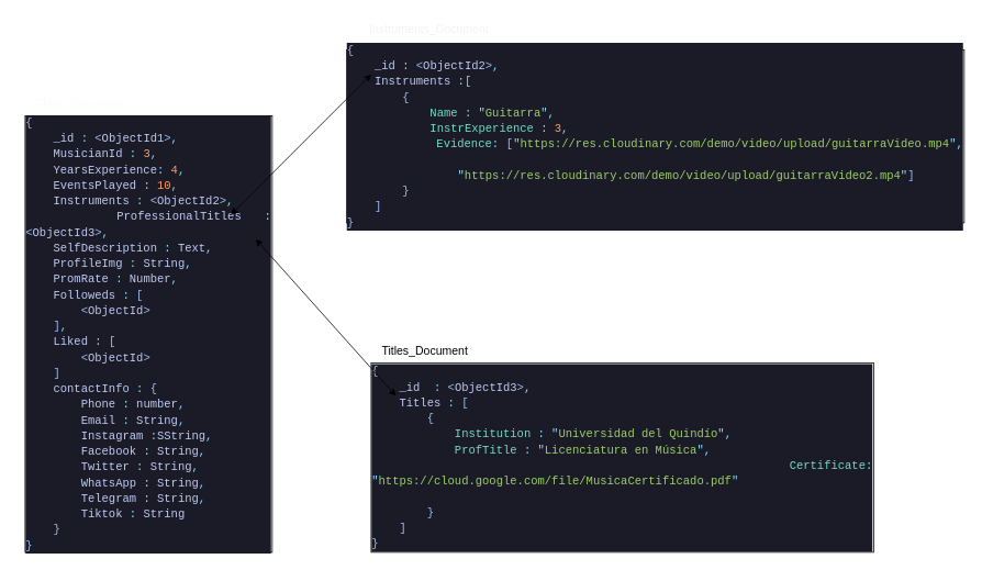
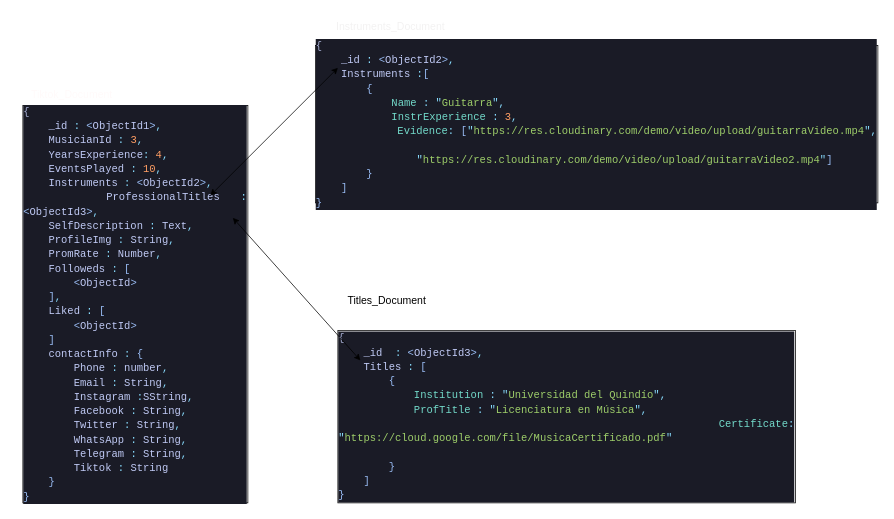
  <mxCell id="0" />
  <mxCell id="1" parent="0" />
  <mxCell id="2" value="&lt;div style=&quot;text-align: justify; font-size: 14px;&quot;&gt;&lt;div style=&quot;color: rgb(169, 177, 214); background-color: rgb(26, 27, 38); font-family: Consolas, &amp;quot;Courier New&amp;quot;, monospace; line-height: 19px;&quot;&gt;&lt;div style=&quot;line-height: 19px;&quot;&gt;&lt;div style=&quot;line-height: 19px;&quot;&gt;&lt;div style=&quot;line-height: 19px;&quot;&gt;&lt;div style=&quot;line-height: 19px;&quot;&gt;&lt;div&gt;{&lt;/div&gt;&lt;div&gt;&lt;span style=&quot;color: #9abdf5;&quot;&gt;&amp;nbsp; &amp;nbsp; &lt;/span&gt;&lt;span style=&quot;color: #c0caf5;&quot;&gt;_id&lt;/span&gt;&lt;span style=&quot;color: #9abdf5;&quot;&gt; &lt;/span&gt;&lt;span style=&quot;color: #89ddff;&quot;&gt;:&lt;/span&gt;&lt;span style=&quot;color: #9abdf5;&quot;&gt; &lt;/span&gt;&lt;span style=&quot;color: #9abdf5;&quot;&gt;&amp;lt;&lt;/span&gt;&lt;span style=&quot;color: #c0caf5;&quot;&gt;ObjectId1&lt;/span&gt;&lt;span style=&quot;color: #9abdf5;&quot;&gt;&amp;gt;&lt;/span&gt;&lt;span style=&quot;color: #89ddff;&quot;&gt;,&lt;/span&gt;&lt;/div&gt;&lt;div&gt;&lt;span style=&quot;color: #9abdf5;&quot;&gt;&amp;nbsp; &amp;nbsp; &lt;/span&gt;&lt;span style=&quot;color: #c0caf5;&quot;&gt;MusicianId&lt;/span&gt;&lt;span style=&quot;color: #9abdf5;&quot;&gt; &lt;/span&gt;&lt;span style=&quot;color: #89ddff;&quot;&gt;:&lt;/span&gt;&lt;span style=&quot;color: #9abdf5;&quot;&gt; &lt;/span&gt;&lt;span style=&quot;color: #ff9e64;&quot;&gt;3&lt;/span&gt;&lt;span style=&quot;color: #89ddff;&quot;&gt;,&lt;/span&gt;&lt;/div&gt;&lt;div&gt;&lt;span style=&quot;color: #9abdf5;&quot;&gt;&amp;nbsp; &amp;nbsp; &lt;/span&gt;&lt;span style=&quot;color: #c0caf5;&quot;&gt;YearsExperience&lt;/span&gt;&lt;span style=&quot;color: #89ddff;&quot;&gt;:&lt;/span&gt;&lt;span style=&quot;color: #9abdf5;&quot;&gt; &lt;/span&gt;&lt;span style=&quot;color: #ff9e64;&quot;&gt;4&lt;/span&gt;&lt;span style=&quot;color: #89ddff;&quot;&gt;,&lt;/span&gt;&lt;/div&gt;&lt;div&gt;&lt;span style=&quot;color: #9abdf5;&quot;&gt;&amp;nbsp; &amp;nbsp; &lt;/span&gt;&lt;span style=&quot;color: #c0caf5;&quot;&gt;EventsPlayed&lt;/span&gt;&lt;span style=&quot;color: #9abdf5;&quot;&gt; &lt;/span&gt;&lt;span style=&quot;color: #89ddff;&quot;&gt;:&lt;/span&gt;&lt;span style=&quot;color: #9abdf5;&quot;&gt; &lt;/span&gt;&lt;span style=&quot;color: #ff9e64;&quot;&gt;10&lt;/span&gt;&lt;span style=&quot;color: #89ddff;&quot;&gt;,&lt;/span&gt;&lt;/div&gt;&lt;div&gt;&lt;span style=&quot;color: #9abdf5;&quot;&gt;&amp;nbsp; &amp;nbsp; &lt;/span&gt;&lt;span style=&quot;color: #c0caf5;&quot;&gt;Instruments&lt;/span&gt;&lt;span style=&quot;color: #9abdf5;&quot;&gt; &lt;/span&gt;&lt;span style=&quot;color: #89ddff;&quot;&gt;:&lt;/span&gt;&lt;span style=&quot;color: #9abdf5;&quot;&gt; &lt;/span&gt;&lt;span style=&quot;color: #9abdf5;&quot;&gt;&amp;lt;&lt;/span&gt;&lt;span style=&quot;color: #c0caf5;&quot;&gt;ObjectId2&lt;/span&gt;&lt;span style=&quot;color: #9abdf5;&quot;&gt;&amp;gt;&lt;/span&gt;&lt;span style=&quot;color: #89ddff;&quot;&gt;,&lt;/span&gt;&lt;/div&gt;&lt;div&gt;&lt;span style=&quot;color: #9abdf5;&quot;&gt;&amp;nbsp; &amp;nbsp; &lt;/span&gt;&lt;span style=&quot;color: #c0caf5;&quot;&gt;ProfessionalTitles&lt;/span&gt;&lt;span style=&quot;color: #9abdf5;&quot;&gt; &lt;/span&gt;&lt;span style=&quot;color: #89ddff;&quot;&gt;:&lt;/span&gt;&lt;span style=&quot;color: #9abdf5;&quot;&gt; &lt;/span&gt;&lt;span style=&quot;color: #9abdf5;&quot;&gt;&amp;lt;&lt;/span&gt;&lt;span style=&quot;color: #c0caf5;&quot;&gt;ObjectId3&lt;/span&gt;&lt;span style=&quot;color: #9abdf5;&quot;&gt;&amp;gt;&lt;/span&gt;&lt;span style=&quot;color: #89ddff;&quot;&gt;,&lt;/span&gt;&lt;/div&gt;&lt;div&gt;&lt;span style=&quot;color: #9abdf5;&quot;&gt;&amp;nbsp; &amp;nbsp; &lt;/span&gt;&lt;span style=&quot;color: #c0caf5;&quot;&gt;SelfDescription&lt;/span&gt;&lt;span style=&quot;color: #9abdf5;&quot;&gt; &lt;/span&gt;&lt;span style=&quot;color: #89ddff;&quot;&gt;:&lt;/span&gt;&lt;span style=&quot;color: #9abdf5;&quot;&gt; &lt;/span&gt;&lt;span style=&quot;color: #c0caf5;&quot;&gt;Text&lt;/span&gt;&lt;span style=&quot;color: #89ddff;&quot;&gt;,&lt;/span&gt;&lt;/div&gt;&lt;div&gt;&lt;span style=&quot;color: #9abdf5;&quot;&gt;&amp;nbsp; &amp;nbsp; &lt;/span&gt;&lt;span style=&quot;color: #c0caf5;&quot;&gt;ProfileImg&lt;/span&gt;&lt;span style=&quot;color: #9abdf5;&quot;&gt; &lt;/span&gt;&lt;span style=&quot;color: #89ddff;&quot;&gt;:&lt;/span&gt;&lt;span style=&quot;color: #9abdf5;&quot;&gt; &lt;/span&gt;&lt;span style=&quot;color: #c0caf5;&quot;&gt;String&lt;/span&gt;&lt;span style=&quot;color: #89ddff;&quot;&gt;,&lt;/span&gt;&lt;/div&gt;&lt;div&gt;&lt;span style=&quot;color: #9abdf5;&quot;&gt;&amp;nbsp; &amp;nbsp; &lt;/span&gt;&lt;span style=&quot;color: #c0caf5;&quot;&gt;PromRate&lt;/span&gt;&lt;span style=&quot;color: #9abdf5;&quot;&gt; &lt;/span&gt;&lt;span style=&quot;color: #89ddff;&quot;&gt;:&lt;/span&gt;&lt;span style=&quot;color: #9abdf5;&quot;&gt; &lt;/span&gt;&lt;span style=&quot;color: #c0caf5;&quot;&gt;Number&lt;/span&gt;&lt;span style=&quot;color: #89ddff;&quot;&gt;,&lt;/span&gt;&lt;/div&gt;&lt;div&gt;&lt;span style=&quot;color: #9abdf5;&quot;&gt;&amp;nbsp; &amp;nbsp; &lt;/span&gt;&lt;span style=&quot;color: #c0caf5;&quot;&gt;Followeds&lt;/span&gt;&lt;span style=&quot;color: #9abdf5;&quot;&gt; &lt;/span&gt;&lt;span style=&quot;color: #89ddff;&quot;&gt;:&lt;/span&gt;&lt;span style=&quot;color: #9abdf5;&quot;&gt; [&lt;/span&gt;&lt;/div&gt;&lt;div&gt;&lt;span style=&quot;color: #9abdf5;&quot;&gt;&amp;nbsp; &amp;nbsp; &amp;nbsp; &amp;nbsp; &lt;/span&gt;&lt;span style=&quot;color: #9abdf5;&quot;&gt;&amp;lt;&lt;/span&gt;&lt;span style=&quot;color: #c0caf5;&quot;&gt;ObjectId&lt;/span&gt;&lt;span style=&quot;color: #9abdf5;&quot;&gt;&amp;gt;&lt;/span&gt;&lt;/div&gt;&lt;div&gt;&lt;span style=&quot;color: #9abdf5;&quot;&gt;&amp;nbsp; &amp;nbsp; ]&lt;/span&gt;&lt;span style=&quot;color: #89ddff;&quot;&gt;,&lt;/span&gt;&lt;/div&gt;&lt;div&gt;&lt;span style=&quot;color: #9abdf5;&quot;&gt;&amp;nbsp; &amp;nbsp; &lt;/span&gt;&lt;span style=&quot;color: #c0caf5;&quot;&gt;Liked&lt;/span&gt;&lt;span style=&quot;color: #9abdf5;&quot;&gt; &lt;/span&gt;&lt;span style=&quot;color: #89ddff;&quot;&gt;:&lt;/span&gt;&lt;span style=&quot;color: #9abdf5;&quot;&gt; [&lt;/span&gt;&lt;/div&gt;&lt;div&gt;&lt;span style=&quot;color: #9abdf5;&quot;&gt;&amp;nbsp; &amp;nbsp; &amp;nbsp; &amp;nbsp; &lt;/span&gt;&lt;span style=&quot;color: #9abdf5;&quot;&gt;&amp;lt;&lt;/span&gt;&lt;span style=&quot;color: #c0caf5;&quot;&gt;ObjectId&lt;/span&gt;&lt;span style=&quot;color: #9abdf5;&quot;&gt;&amp;gt;&lt;/span&gt;&lt;/div&gt;&lt;div&gt;&lt;span style=&quot;color: #9abdf5;&quot;&gt;&amp;nbsp; &amp;nbsp; ]&lt;/span&gt;&lt;/div&gt;&lt;div&gt;&lt;span style=&quot;color: #9abdf5;&quot;&gt;&amp;nbsp; &amp;nbsp; &lt;/span&gt;&lt;span style=&quot;color: #c0caf5;&quot;&gt;contactInfo&lt;/span&gt;&lt;span style=&quot;color: #9abdf5;&quot;&gt; &lt;/span&gt;&lt;span style=&quot;color: #89ddff;&quot;&gt;:&lt;/span&gt;&lt;span style=&quot;color: #9abdf5;&quot;&gt; {&lt;/span&gt;&lt;/div&gt;&lt;div&gt;&lt;span style=&quot;color: #9abdf5;&quot;&gt;&amp;nbsp; &amp;nbsp; &amp;nbsp; &amp;nbsp; &lt;/span&gt;&lt;span style=&quot;color: #c0caf5;&quot;&gt;Phone&lt;/span&gt;&lt;span style=&quot;color: #9abdf5;&quot;&gt; &lt;/span&gt;&lt;span style=&quot;color: #89ddff;&quot;&gt;:&lt;/span&gt;&lt;span style=&quot;color: #9abdf5;&quot;&gt; &lt;/span&gt;&lt;span style=&quot;color: #c0caf5;&quot;&gt;number&lt;/span&gt;&lt;span style=&quot;color: #89ddff;&quot;&gt;,&lt;/span&gt;&lt;/div&gt;&lt;div&gt;&lt;span style=&quot;color: #9abdf5;&quot;&gt;&amp;nbsp; &amp;nbsp; &amp;nbsp; &amp;nbsp; &lt;/span&gt;&lt;span style=&quot;color: #c0caf5;&quot;&gt;Email&lt;/span&gt;&lt;span style=&quot;color: #9abdf5;&quot;&gt; &lt;/span&gt;&lt;span style=&quot;color: #89ddff;&quot;&gt;:&lt;/span&gt;&lt;span style=&quot;color: #9abdf5;&quot;&gt; &lt;/span&gt;&lt;span style=&quot;color: #c0caf5;&quot;&gt;String&lt;/span&gt;&lt;span style=&quot;color: #89ddff;&quot;&gt;,&lt;/span&gt;&lt;/div&gt;&lt;div&gt;&lt;span style=&quot;color: #9abdf5;&quot;&gt;&amp;nbsp; &amp;nbsp; &amp;nbsp; &amp;nbsp; &lt;/span&gt;&lt;span style=&quot;color: #c0caf5;&quot;&gt;Instagram&lt;/span&gt;&lt;span style=&quot;color: #9abdf5;&quot;&gt; &lt;/span&gt;&lt;span style=&quot;color: #89ddff;&quot;&gt;:&lt;/span&gt;&lt;span style=&quot;color: #c0caf5;&quot;&gt;SString&lt;/span&gt;&lt;span style=&quot;color: #89ddff;&quot;&gt;,&lt;/span&gt;&lt;/div&gt;&lt;div&gt;&lt;span style=&quot;color: #9abdf5;&quot;&gt;&amp;nbsp; &amp;nbsp; &amp;nbsp; &amp;nbsp; &lt;/span&gt;&lt;span style=&quot;color: #c0caf5;&quot;&gt;Facebook&lt;/span&gt;&lt;span style=&quot;color: #9abdf5;&quot;&gt; &lt;/span&gt;&lt;span style=&quot;color: #89ddff;&quot;&gt;:&lt;/span&gt;&lt;span style=&quot;color: #9abdf5;&quot;&gt; &lt;/span&gt;&lt;span style=&quot;color: #c0caf5;&quot;&gt;String&lt;/span&gt;&lt;span style=&quot;color: #89ddff;&quot;&gt;,&lt;/span&gt;&lt;/div&gt;&lt;div&gt;&lt;span style=&quot;color: #9abdf5;&quot;&gt;&amp;nbsp; &amp;nbsp; &amp;nbsp; &amp;nbsp; &lt;/span&gt;&lt;span style=&quot;color: #c0caf5;&quot;&gt;Twitter&lt;/span&gt;&lt;span style=&quot;color: #9abdf5;&quot;&gt; &lt;/span&gt;&lt;span style=&quot;color: #89ddff;&quot;&gt;:&lt;/span&gt;&lt;span style=&quot;color: #9abdf5;&quot;&gt; &lt;/span&gt;&lt;span style=&quot;color: #c0caf5;&quot;&gt;String&lt;/span&gt;&lt;span style=&quot;color: #89ddff;&quot;&gt;,&lt;/span&gt;&lt;/div&gt;&lt;div&gt;&lt;span style=&quot;color: #9abdf5;&quot;&gt;&amp;nbsp; &amp;nbsp; &amp;nbsp; &amp;nbsp; &lt;/span&gt;&lt;span style=&quot;color: #c0caf5;&quot;&gt;WhatsApp&lt;/span&gt;&lt;span style=&quot;color: #9abdf5;&quot;&gt; &lt;/span&gt;&lt;span style=&quot;color: #89ddff;&quot;&gt;:&lt;/span&gt;&lt;span style=&quot;color: #9abdf5;&quot;&gt; &lt;/span&gt;&lt;span style=&quot;color: #c0caf5;&quot;&gt;String&lt;/span&gt;&lt;span style=&quot;color: #89ddff;&quot;&gt;,&lt;/span&gt;&lt;/div&gt;&lt;div&gt;&lt;span style=&quot;color: #9abdf5;&quot;&gt;&amp;nbsp; &amp;nbsp; &amp;nbsp; &amp;nbsp; &lt;/span&gt;&lt;span style=&quot;color: #c0caf5;&quot;&gt;Telegram&lt;/span&gt;&lt;span style=&quot;color: #9abdf5;&quot;&gt; &lt;/span&gt;&lt;span style=&quot;color: #89ddff;&quot;&gt;:&lt;/span&gt;&lt;span style=&quot;color: #9abdf5;&quot;&gt; &lt;/span&gt;&lt;span style=&quot;color: #c0caf5;&quot;&gt;String&lt;/span&gt;&lt;span style=&quot;color: #89ddff;&quot;&gt;,&lt;/span&gt;&lt;/div&gt;&lt;div&gt;&lt;span style=&quot;color: #9abdf5;&quot;&gt;&amp;nbsp; &amp;nbsp; &amp;nbsp; &amp;nbsp; &lt;/span&gt;&lt;span style=&quot;color: #c0caf5;&quot;&gt;Tiktok&lt;/span&gt;&lt;span style=&quot;color: #9abdf5;&quot;&gt; &lt;/span&gt;&lt;span style=&quot;color: #89ddff;&quot;&gt;:&lt;/span&gt;&lt;span style=&quot;color: #9abdf5;&quot;&gt; &lt;/span&gt;&lt;span style=&quot;color: #c0caf5;&quot;&gt;String&lt;/span&gt;&lt;/div&gt;&lt;div&gt;&lt;span style=&quot;color: #9abdf5;&quot;&gt;&amp;nbsp; &amp;nbsp; } &lt;/span&gt;&lt;/div&gt;&lt;div&gt;&lt;span style=&quot;color: #9abdf5;&quot;&gt;}&lt;/span&gt;&lt;/div&gt;&lt;/div&gt;&lt;/div&gt;&lt;/div&gt;&lt;/div&gt;&lt;/div&gt;&lt;/div&gt;&lt;div style=&quot;text-align: justify;&quot;&gt;&lt;/div&gt;" style="rounded=0;whiteSpace=wrap;html=1;movable=1;resizable=1;rotatable=1;deletable=1;editable=1;connectable=1;" parent="1" vertex="1"><mxGeometry x="30" y="140" width="300" height="530" as="geometry" /></mxCell>
  <mxCell id="3" value="&lt;div style=&quot;font-family: Verdana, Consolas, &amp;quot;Courier New&amp;quot;, monospace; font-size: 14px; line-height: 19px;&quot;&gt;&lt;div style=&quot;text-align: justify; line-height: 19px;&quot;&gt;&lt;div style=&quot;background-color: rgb(26, 27, 38); font-family: Consolas, &amp;quot;Courier New&amp;quot;, monospace; line-height: 19px;&quot;&gt;&lt;div style=&quot;line-height: 19px;&quot;&gt;&lt;div style=&quot;color: rgb(169, 177, 214);&quot;&gt;{&lt;/div&gt;&lt;div style=&quot;color: rgb(169, 177, 214);&quot;&gt;&lt;span style=&quot;color: #9abdf5;&quot;&gt;&amp;nbsp; &amp;nbsp; &lt;/span&gt;&lt;span style=&quot;color: #c0caf5;&quot;&gt;_id&lt;/span&gt;&lt;span style=&quot;color: #9abdf5;&quot;&gt; &lt;/span&gt;&lt;span style=&quot;color: #89ddff;&quot;&gt;:&lt;/span&gt;&lt;span style=&quot;color: #9abdf5;&quot;&gt; &lt;/span&gt;&lt;span style=&quot;color: #9abdf5;&quot;&gt;&amp;lt;&lt;/span&gt;&lt;span style=&quot;color: #c0caf5;&quot;&gt;ObjectId2&lt;/span&gt;&lt;span style=&quot;color: #9abdf5;&quot;&gt;&amp;gt;&lt;/span&gt;&lt;span style=&quot;color: #89ddff;&quot;&gt;,&lt;/span&gt;&lt;/div&gt;&lt;div style=&quot;color: rgb(169, 177, 214);&quot;&gt;&lt;span style=&quot;color: #9abdf5;&quot;&gt;&amp;nbsp; &amp;nbsp; &lt;/span&gt;&lt;span style=&quot;color: #c0caf5;&quot;&gt;Instruments&lt;/span&gt;&lt;span style=&quot;color: #9abdf5;&quot;&gt; &lt;/span&gt;&lt;span style=&quot;color: #89ddff;&quot;&gt;:&lt;/span&gt;&lt;span style=&quot;color: #9abdf5;&quot;&gt;[&lt;/span&gt;&lt;/div&gt;&lt;div style=&quot;color: rgb(169, 177, 214);&quot;&gt;&lt;span style=&quot;color: #9abdf5;&quot;&gt;&amp;nbsp; &amp;nbsp; &amp;nbsp; &amp;nbsp; {&lt;/span&gt;&lt;/div&gt;&lt;div style=&quot;color: rgb(169, 177, 214);&quot;&gt;&lt;span style=&quot;color: #9abdf5;&quot;&gt;&amp;nbsp; &amp;nbsp; &amp;nbsp; &amp;nbsp; &amp;nbsp; &amp;nbsp; &lt;/span&gt;&lt;span style=&quot;color: #73daca;&quot;&gt;Name &lt;/span&gt;&lt;span style=&quot;color: #89ddff;&quot;&gt;:&lt;/span&gt;&lt;span style=&quot;color: #9abdf5;&quot;&gt; &lt;/span&gt;&lt;span style=&quot;color: #89ddff;&quot;&gt;&quot;&lt;/span&gt;&lt;span style=&quot;color: #9ece6a;&quot;&gt;Guitarra&lt;/span&gt;&lt;span style=&quot;color: #89ddff;&quot;&gt;&quot;&lt;/span&gt;&lt;span style=&quot;color: #89ddff;&quot;&gt;,&lt;/span&gt;&lt;/div&gt;&lt;div style=&quot;color: rgb(169, 177, 214);&quot;&gt;&lt;span style=&quot;color: #9abdf5;&quot;&gt;&amp;nbsp; &amp;nbsp; &amp;nbsp; &amp;nbsp; &amp;nbsp; &amp;nbsp; &lt;/span&gt;&lt;span style=&quot;color: #73daca;&quot;&gt;InstrExperience &lt;/span&gt;&lt;span style=&quot;color: #89ddff;&quot;&gt;:&lt;/span&gt;&lt;span style=&quot;color: #9abdf5;&quot;&gt; &lt;/span&gt;&lt;span style=&quot;color: #ff9e64;&quot;&gt;3&lt;/span&gt;&lt;span style=&quot;color: #89ddff;&quot;&gt;,&lt;/span&gt;&lt;/div&gt;&lt;div style=&quot;&quot;&gt;&lt;span style=&quot;color: rgb(154, 189, 245);&quot;&gt;&amp;nbsp; &amp;nbsp; &amp;nbsp; &amp;nbsp; &amp;nbsp; &amp;nbsp; &lt;/span&gt;&lt;font color=&quot;#73daca&quot;&gt;Evidence&lt;/font&gt;&lt;span style=&quot;color: rgb(137, 221, 255);&quot;&gt;:&lt;/span&gt;&lt;span style=&quot;color: rgb(154, 189, 245);&quot;&gt; [&lt;/span&gt;&lt;span style=&quot;color: rgb(137, 221, 255);&quot;&gt;&quot;&lt;/span&gt;&lt;span style=&quot;color: rgb(158, 206, 106);&quot;&gt;https://res.cloudinary.com/demo/video/upload/guitarraVideo.mp4&lt;/span&gt;&lt;span style=&quot;color: rgb(137, 221, 255);&quot;&gt;&quot;&lt;/span&gt;&lt;span style=&quot;color: rgb(137, 221, 255);&quot;&gt;,&lt;/span&gt;&lt;span style=&quot;color: rgb(154, 189, 245);&quot;&gt; &amp;nbsp; &amp;nbsp; &amp;nbsp; &amp;nbsp; &lt;/span&gt;&lt;/div&gt;&lt;div style=&quot;color: rgb(169, 177, 214);&quot;&gt;&lt;span style=&quot;color: #9abdf5;&quot;&gt;&amp;nbsp; &amp;nbsp; &amp;nbsp; &amp;nbsp; &amp;nbsp; &amp;nbsp; &amp;nbsp; &amp;nbsp; &lt;/span&gt;&lt;span style=&quot;color: #89ddff;&quot;&gt;&quot;&lt;/span&gt;&lt;span style=&quot;color: #9ece6a;&quot;&gt;https://res.cloudinary.com/demo/video/upload/guitarraVideo2.mp4&lt;/span&gt;&lt;span style=&quot;color: #89ddff;&quot;&gt;&quot;&lt;/span&gt;&lt;span style=&quot;color: #9abdf5;&quot;&gt;]&lt;/span&gt;&lt;/div&gt;&lt;div style=&quot;color: rgb(169, 177, 214);&quot;&gt;&lt;span style=&quot;color: #9abdf5;&quot;&gt;&amp;nbsp; &amp;nbsp; &amp;nbsp; &amp;nbsp; } &amp;nbsp; &amp;nbsp; &amp;nbsp; &lt;/span&gt;&lt;/div&gt;&lt;div style=&quot;color: rgb(169, 177, 214);&quot;&gt;&lt;span style=&quot;color: #9abdf5;&quot;&gt;&amp;nbsp; &amp;nbsp; ]&lt;/span&gt;&lt;/div&gt;&lt;div style=&quot;color: rgb(169, 177, 214);&quot;&gt;&lt;span style=&quot;color: #9abdf5;&quot;&gt;}&lt;/span&gt;&lt;/div&gt;&lt;/div&gt;&lt;/div&gt;&lt;/div&gt;&lt;/div&gt;" style="rounded=0;whiteSpace=wrap;html=1;movable=1;resizable=1;rotatable=1;deletable=1;editable=1;connectable=1;" parent="1" vertex="1"><mxGeometry x="420" y="60" width="750" height="210" as="geometry" /></mxCell>
  <mxCell id="4" value="&lt;div style=&quot;text-align: justify;&quot;&gt;&lt;div style=&quot;color: rgb(169, 177, 214); background-color: rgb(26, 27, 38); font-family: Consolas, &amp;quot;Courier New&amp;quot;, monospace; line-height: 19px;&quot;&gt;&lt;div&gt;{&lt;/div&gt;&lt;div&gt;&lt;span style=&quot;color: #9abdf5;&quot;&gt;&amp;nbsp; &amp;nbsp; &lt;/span&gt;&lt;span style=&quot;color: #c0caf5;&quot;&gt;_id&lt;/span&gt;&lt;span style=&quot;color: #9abdf5;&quot;&gt; &amp;nbsp;&lt;/span&gt;&lt;span style=&quot;color: #89ddff;&quot;&gt;:&lt;/span&gt;&lt;span style=&quot;color: #9abdf5;&quot;&gt; &lt;/span&gt;&lt;span style=&quot;color: #9abdf5;&quot;&gt;&amp;lt;&lt;/span&gt;&lt;span style=&quot;color: #c0caf5;&quot;&gt;ObjectId3&lt;/span&gt;&lt;span style=&quot;color: #9abdf5;&quot;&gt;&amp;gt;&lt;/span&gt;&lt;span style=&quot;color: #89ddff;&quot;&gt;,&lt;/span&gt;&lt;/div&gt;&lt;div&gt;&lt;span style=&quot;color: #9abdf5;&quot;&gt;&amp;nbsp; &amp;nbsp; &lt;/span&gt;&lt;span style=&quot;color: #c0caf5;&quot;&gt;Titles&lt;/span&gt;&lt;span style=&quot;color: #9abdf5;&quot;&gt; &lt;/span&gt;&lt;span style=&quot;color: #89ddff;&quot;&gt;:&lt;/span&gt;&lt;span style=&quot;color: #9abdf5;&quot;&gt; [&lt;/span&gt;&lt;/div&gt;&lt;div&gt;&lt;span style=&quot;color: #9abdf5;&quot;&gt;&amp;nbsp; &amp;nbsp; &amp;nbsp; &amp;nbsp; {&lt;/span&gt;&lt;/div&gt;&lt;div&gt;&lt;span style=&quot;color: #9abdf5;&quot;&gt;&amp;nbsp; &amp;nbsp; &amp;nbsp; &amp;nbsp; &amp;nbsp; &amp;nbsp; &lt;/span&gt;&lt;span style=&quot;color: #73daca;&quot;&gt;Institution &lt;/span&gt;&lt;span style=&quot;color: #89ddff;&quot;&gt;:&lt;/span&gt;&lt;span style=&quot;color: #9abdf5;&quot;&gt; &lt;/span&gt;&lt;span style=&quot;color: #89ddff;&quot;&gt;&quot;&lt;/span&gt;&lt;span style=&quot;color: #9ece6a;&quot;&gt;Universidad del Quindío&lt;/span&gt;&lt;span style=&quot;color: #89ddff;&quot;&gt;&quot;&lt;/span&gt;&lt;span style=&quot;color: #89ddff;&quot;&gt;,&lt;/span&gt;&lt;/div&gt;&lt;div&gt;&lt;span style=&quot;color: #9abdf5;&quot;&gt;&amp;nbsp; &amp;nbsp; &amp;nbsp; &amp;nbsp; &amp;nbsp; &amp;nbsp; &lt;/span&gt;&lt;span style=&quot;color: #73daca;&quot;&gt;ProfTitle &lt;/span&gt;&lt;span style=&quot;color: #89ddff;&quot;&gt;:&lt;/span&gt;&lt;span style=&quot;color: #9abdf5;&quot;&gt; &lt;/span&gt;&lt;span style=&quot;color: #89ddff;&quot;&gt;&quot;&lt;/span&gt;&lt;span style=&quot;color: #9ece6a;&quot;&gt;Licenciatura en Música&lt;/span&gt;&lt;span style=&quot;color: #89ddff;&quot;&gt;&quot;&lt;/span&gt;&lt;span style=&quot;color: #89ddff;&quot;&gt;,&lt;/span&gt;&lt;/div&gt;&lt;div&gt;&lt;span style=&quot;color: #9abdf5;&quot;&gt;&amp;nbsp; &amp;nbsp; &amp;nbsp; &amp;nbsp; &amp;nbsp; &amp;nbsp; &lt;/span&gt;&lt;span style=&quot;color: #73daca;&quot;&gt;Certificate&lt;/span&gt;&lt;span style=&quot;color: #89ddff;&quot;&gt;:&lt;/span&gt;&lt;span style=&quot;color: #9abdf5;&quot;&gt; &lt;/span&gt;&lt;span style=&quot;color: #89ddff;&quot;&gt;&quot;&lt;/span&gt;&lt;span style=&quot;color: #9ece6a;&quot;&gt;https://cloud.google.com/file/MusicaCertificado.pdf&lt;/span&gt;&lt;span style=&quot;color: #89ddff;&quot;&gt;&quot;&lt;/span&gt;&lt;/div&gt;&lt;br&gt;&lt;div&gt;&lt;span style=&quot;color: #9abdf5;&quot;&gt;&amp;nbsp; &amp;nbsp; &amp;nbsp; &amp;nbsp; }&lt;/span&gt;&lt;/div&gt;&lt;div&gt;&lt;span style=&quot;color: #9abdf5;&quot;&gt;&amp;nbsp; &amp;nbsp; ]&lt;/span&gt;&lt;/div&gt;&lt;div&gt;&lt;span style=&quot;color: #9abdf5;&quot;&gt;}&lt;/span&gt;&lt;/div&gt;&lt;/div&gt;&lt;/div&gt;" style="rounded=0;whiteSpace=wrap;html=1;labelBackgroundColor=#FFFFFF;fontSize=14;fontColor=#000000;movable=0;resizable=0;rotatable=0;deletable=0;editable=0;connectable=0;" parent="1" vertex="1"><mxGeometry x="450" y="440" width="610" height="230" as="geometry" /></mxCell>
  <mxCell id="5" value="Tiktok_Document" style="text;html=1;align=center;verticalAlign=middle;resizable=0;points=[];autosize=1;strokeColor=none;fillColor=none;fontSize=14;fontColor=#fffafa;" parent="1" vertex="1"><mxGeometry x="20" y="110" width="150" height="30" as="geometry" /></mxCell>
  <mxCell id="6" value="Instruments_Document" style="text;html=1;align=center;verticalAlign=middle;resizable=0;points=[];autosize=1;strokeColor=none;fillColor=none;fontSize=14;fontColor=#f3f2f2;" parent="1" vertex="1"><mxGeometry x="435" y="20" width="170" height="30" as="geometry" /></mxCell>
- <mxCell id="7" value="Titles_Document" style="text;html=1;align=center;verticalAlign=middle;resizable=0;points=[];autosize=1;strokeColor=none;fillColor=none;fontSize=14;fontColor=default;" parent="1" vertex="1"><mxGeometry x="450" y="410" width="130" height="30" as="geometry" /></mxCell>
+ <mxCell id="7" value="Titles_Document" style="text;html=1;align=center;verticalAlign=middle;resizable=0;points=[];autosize=1;strokeColor=none;fillColor=none;fontSize=14;fontColor=default;" parent="1" vertex="1"><mxGeometry x="450" y="385" width="130" height="30" as="geometry" /></mxCell>
  <mxCell id="8" value="" style="endArrow=classic;startArrow=classic;html=1;rounded=0;fontColor=#f3f2f2;" parent="1" edge="1"><mxGeometry width="50" height="50" relative="1" as="geometry"><mxPoint x="480" y="480" as="sourcePoint" /><mxPoint x="310" y="290" as="targetPoint" /></mxGeometry></mxCell>
  <mxCell id="9" value="" style="endArrow=classic;startArrow=classic;html=1;rounded=0;fontColor=#f3f2f2;" parent="1" edge="1"><mxGeometry width="50" height="50" relative="1" as="geometry"><mxPoint x="280" y="260" as="sourcePoint" /><mxPoint x="450" y="90" as="targetPoint" /></mxGeometry></mxCell>
